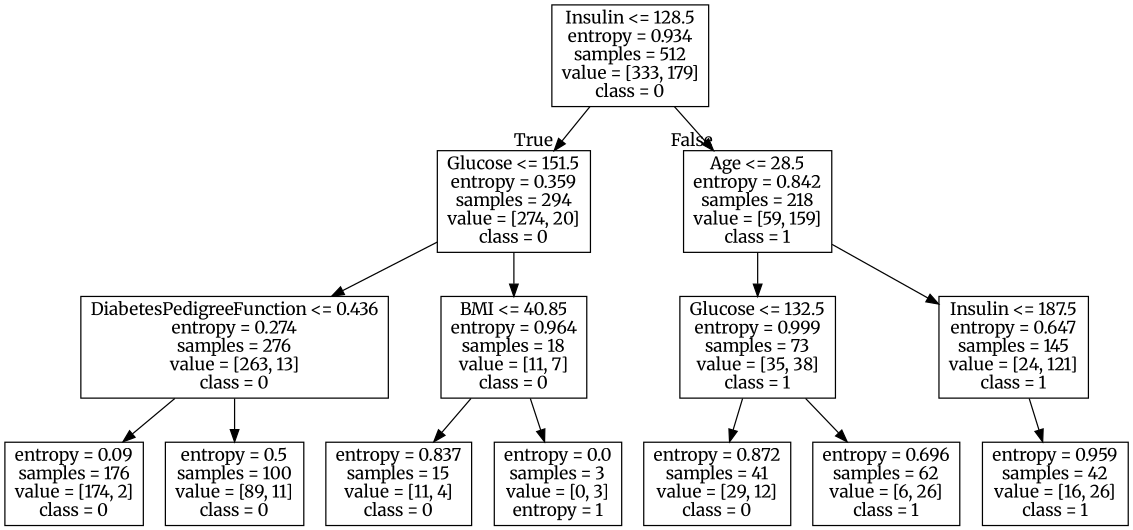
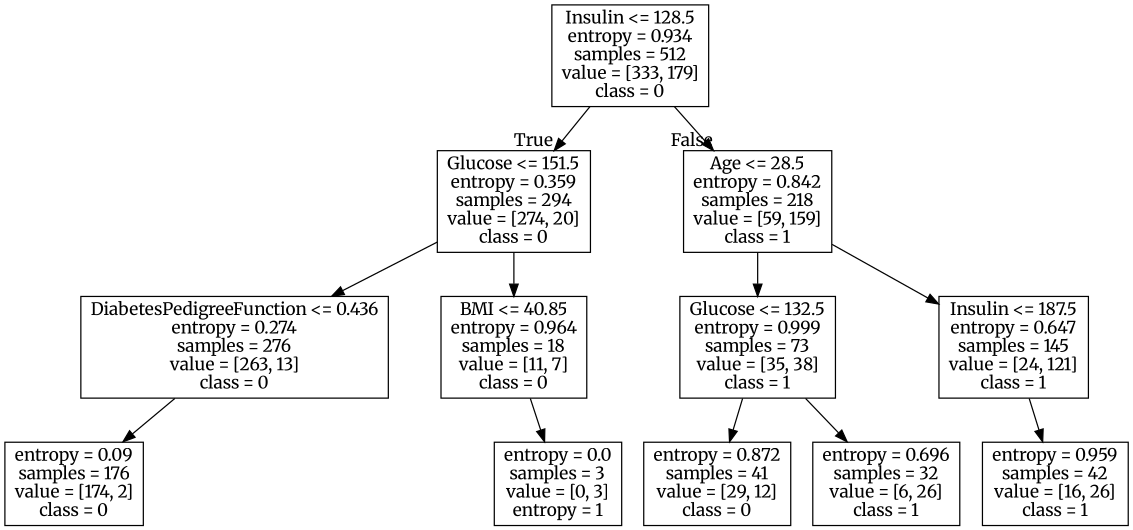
  digraph {
    fontname=Merriweather
    node [fontname=Merriweather shape=box]
    edge [fontname=Merriweather]
    n1 [label="Insulin <= 128.5\nentropy = 0.934\nsamples = 512\nvalue = [333, 179]\nclass = 0"]
    n2 [label="Glucose <= 151.5\nentropy = 0.359\nsamples = 294\nvalue = [274, 20]\nclass = 0"]
    n3 [label="Age <= 28.5\nentropy = 0.842\nsamples = 218\nvalue = [59, 159]\nclass = 1"]
    n4 [label="DiabetesPedigreeFunction <= 0.436\nentropy = 0.274\nsamples = 276\nvalue = [263, 13]\nclass = 0"]
    n5 [label="BMI <= 40.85\nentropy = 0.964\nsamples = 18\nvalue = [11, 7]\nclass = 0"]
    n6 [label="Glucose <= 132.5\nentropy = 0.999\nsamples = 73\nvalue = [35, 38]\nclass = 1"]
    n7 [label="Insulin <= 187.5\nentropy = 0.647\nsamples = 145\nvalue = [24, 121]\nclass = 1"]
    n8 [label="entropy = 0.09\nsamples = 176\nvalue = [174, 2]\nclass = 0"]
-   n9 [label="entropy = 0.5\nsamples = 100\nvalue = [89, 11]\nclass = 0"]
-   n10 [label="entropy = 0.837\nsamples = 15\nvalue = [11, 4]\nclass = 0"]
    n11 [label="entropy = 0.0\nsamples = 3\nvalue = [0, 3]\nentropy = 1"]
    n12 [label="entropy = 0.872\nsamples = 41\nvalue = [29, 12]\nclass = 0"]
-   n13 [label="entropy = 0.696\nsamples = 62\nvalue = [6, 26]\nclass = 1"]
+   n13 [label="entropy = 0.696\nsamples = 32\nvalue = [6, 26]\nclass = 1"]
    n14 [label="entropy = 0.959\nsamples = 42\nvalue = [16, 26]\nclass = 1"]
    n1 -> n2 [headlabel=True labelangle=45 labeldistance=2.5]
    n1 -> n3 [headlabel=False labelangle=-45 labeldistance=2.5]
    n2 -> n4
    n2 -> n5
    n3 -> n6
    n3 -> n7
    n4 -> n8
-   n4 -> n9
-   n5 -> n10
    n5 -> n11
    n6 -> n12
    n6 -> n13
    n7 -> n14
  }
